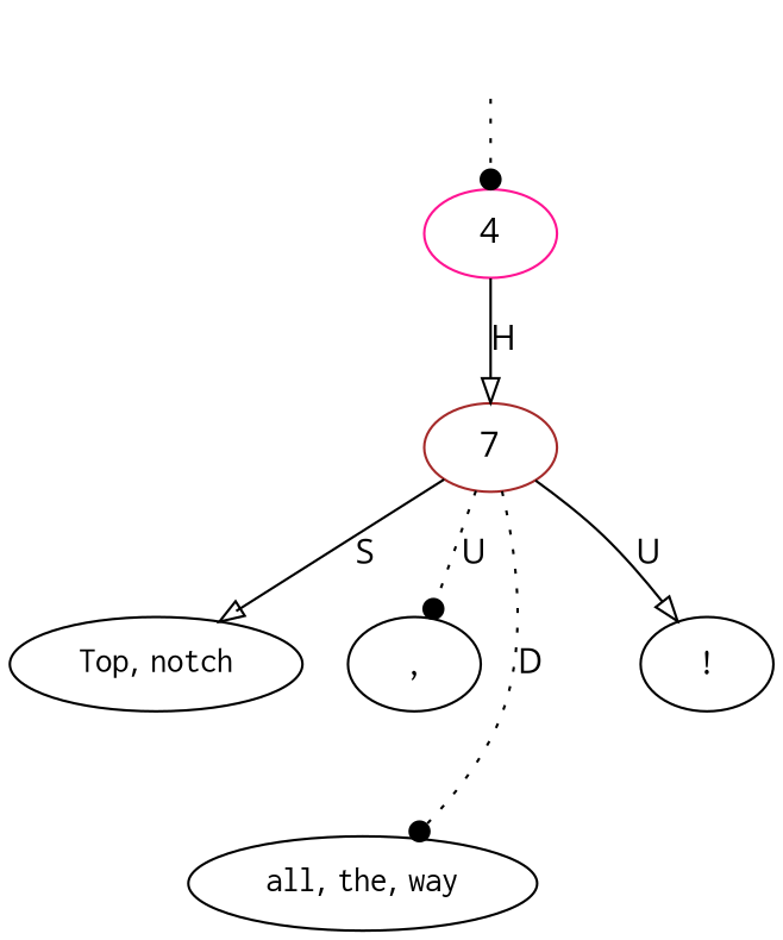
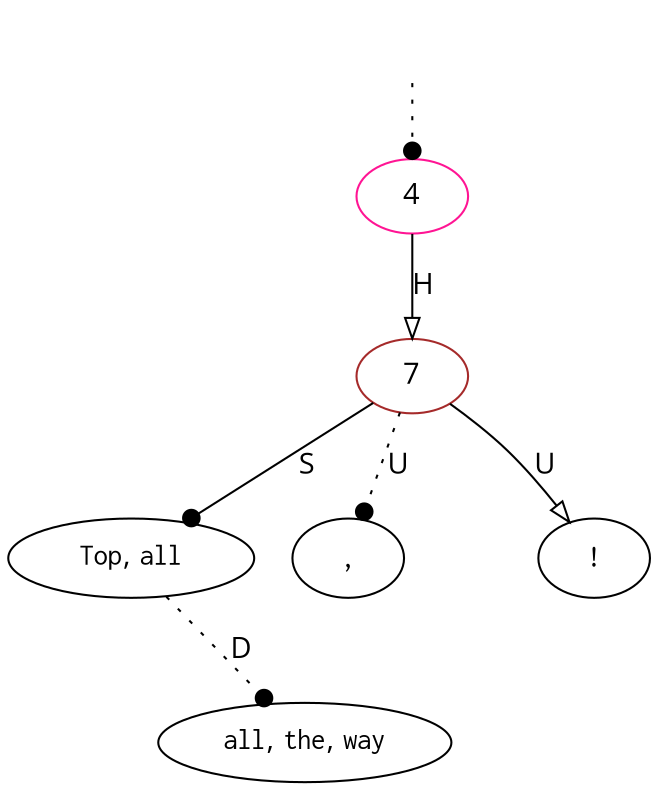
  digraph {
    fontname="Open Sans"
    node [fontname="Open Sans" shape=oval]
    edge [arrowhead=dot fontname="Open Sans" style=dotted]
    top [style=invis shape=""]
    4 [color=deeppink fillcolor=white style=filled shape=""]
    n3 [color=brown fillcolor=white label=7 style=filled shape=""]
-   n4 [label=<<table align="center" border="0" cellspacing="0"><tr><td colspan="2"><font face="Courier">Top</font>,&nbsp;<font face="Courier">notch</font></td></tr></table>>]
+   n4 [label=<<table align="center" border="0" cellspacing="0"><tr><td colspan="2"><font face="Courier">Top</font>,&nbsp;<font face="Courier">all</font></td></tr></table>>]
    n5 [label=<<table align="center" border="0" cellspacing="0"><tr><td colspan="2"><font face="Courier">,</font></td></tr></table>>]
    n6 [label=<<table align="center" border="0" cellspacing="0"><tr><td colspan="2"><font face="Courier">all</font>,&nbsp;<font face="Courier">the</font>,&nbsp;<font face="Courier">way</font></td></tr></table>>]
    n7 [label=<<table align="center" border="0" cellspacing="0"><tr><td colspan="2"><font face="Courier">!</font></td></tr></table>>]
    top -> 4
    4 -> n3 [arrowhead=onormal label=H style=solid]
-   n3 -> n4 [arrowhead=onormal label=S style=solid]
+   n3 -> n4 [label=S style=solid]
    n3 -> n5 [label=U]
-   n3 -> n6 [label=D]
+   n4 -> n6 [label=D]
    n3 -> n7 [arrowhead=onormal label=U style=solid]
  }
